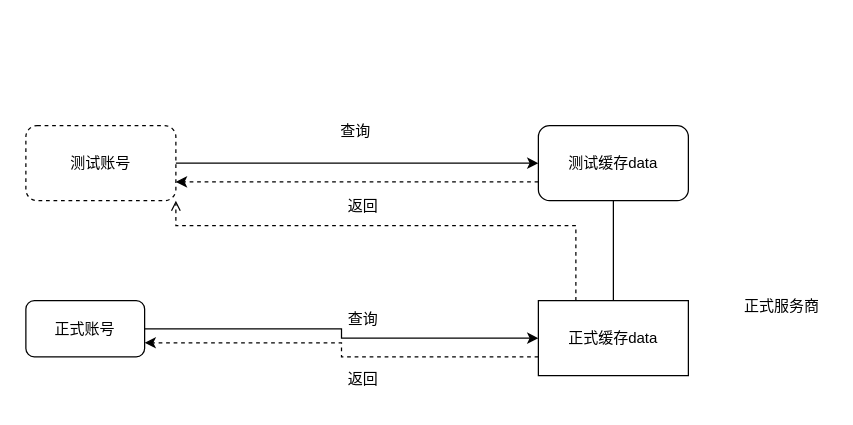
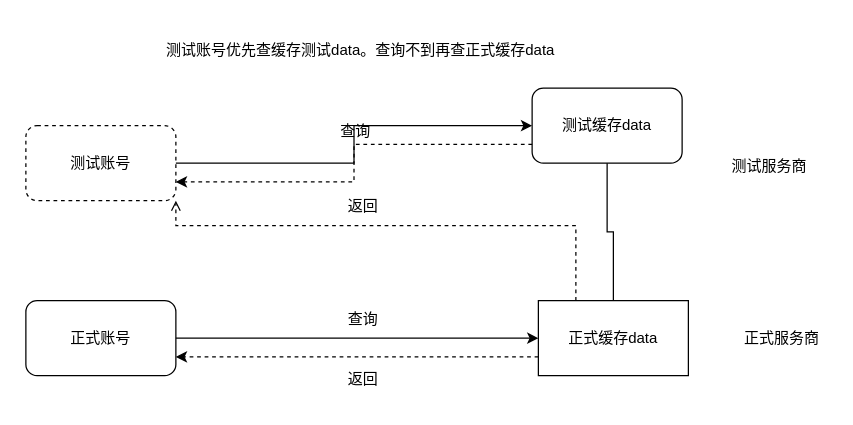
  <mxCell id="0" />
  <mxCell id="1" parent="0" />
  <mxCell id="2" style="edgeStyle=orthogonalEdgeStyle;rounded=0;orthogonalLoop=1;jettySize=auto;html=1;exitX=1;exitY=0.5;exitDx=0;exitDy=0;" edge="1" parent="1" source="3" target="8"><mxGeometry relative="1" as="geometry" /></mxCell>
  <mxCell id="3" value="测试账号" style="rounded=1;whiteSpace=wrap;html=1;fillColor=none;dashed=1;" vertex="1" parent="1"><mxGeometry x="20" y="100" width="120" height="60" as="geometry" /></mxCell>
  <mxCell id="4" style="edgeStyle=orthogonalEdgeStyle;rounded=0;orthogonalLoop=1;jettySize=auto;html=1;exitX=1;exitY=0.5;exitDx=0;exitDy=0;entryX=0;entryY=0.5;entryDx=0;entryDy=0;" edge="1" parent="1" source="5" target="11"><mxGeometry relative="1" as="geometry" /></mxCell>
- <mxCell id="5" value="正式账号" style="rounded=1;whiteSpace=wrap;html=1;fillColor=none;" vertex="1" parent="1"><mxGeometry x="20" y="240" width="95" height="45" as="geometry" /></mxCell>
+ <mxCell id="5" value="正式账号" style="rounded=1;whiteSpace=wrap;html=1;fillColor=none;" vertex="1" parent="1"><mxGeometry x="20" y="240" width="120" height="60" as="geometry" /></mxCell>
  <mxCell id="6" style="edgeStyle=orthogonalEdgeStyle;rounded=0;orthogonalLoop=1;jettySize=auto;html=1;exitX=0;exitY=0.75;exitDx=0;exitDy=0;entryX=1;entryY=0.75;entryDx=0;entryDy=0;dashed=1;" edge="1" parent="1" source="8" target="3"><mxGeometry relative="1" as="geometry" /></mxCell>
  <mxCell id="7" style="edgeStyle=orthogonalEdgeStyle;rounded=0;orthogonalLoop=1;jettySize=auto;html=1;exitX=0.5;exitY=1;exitDx=0;exitDy=0;entryX=0.5;entryY=0;entryDx=0;entryDy=0;endArrow=none;" edge="1" parent="1" source="8" target="11"><mxGeometry relative="1" as="geometry" /></mxCell>
- <mxCell id="8" value="测试缓存data" style="rounded=1;whiteSpace=wrap;html=1;fillColor=none;" vertex="1" parent="1"><mxGeometry x="430" y="100" width="120" height="60" as="geometry" /></mxCell>
+ <mxCell id="8" value="测试缓存data" style="rounded=1;whiteSpace=wrap;html=1;fillColor=none;" vertex="1" parent="1"><mxGeometry x="425" y="70" width="120" height="60" as="geometry" /></mxCell>
  <mxCell id="9" style="edgeStyle=orthogonalEdgeStyle;rounded=0;orthogonalLoop=1;jettySize=auto;html=1;exitX=0;exitY=0.75;exitDx=0;exitDy=0;entryX=1;entryY=0.75;entryDx=0;entryDy=0;dashed=1;" edge="1" parent="1" source="11" target="5"><mxGeometry relative="1" as="geometry" /></mxCell>
  <mxCell id="10" style="edgeStyle=orthogonalEdgeStyle;rounded=0;orthogonalLoop=1;jettySize=auto;html=1;exitX=0.25;exitY=0;exitDx=0;exitDy=0;entryX=1;entryY=1;entryDx=0;entryDy=0;dashed=1;endArrow=open;" edge="1" parent="1" source="11" target="3"><mxGeometry relative="1" as="geometry"><Array as="points"><mxPoint x="460" y="180" /><mxPoint x="140" y="180" /></Array></mxGeometry></mxCell>
  <mxCell id="11" value="正式缓存data" style="whiteSpace=wrap;html=1;fillColor=none;rounded=0;" vertex="1" parent="1"><mxGeometry x="430" y="240" width="120" height="60" as="geometry" /></mxCell>
- <mxCell id="13" value="正式服务商" style="text;html=1;align=center;verticalAlign=middle;whiteSpace=wrap;rounded=0;" vertex="1" parent="1"><mxGeometry x="590" y="227.5" width="70" height="35" as="geometry" /></mxCell>
+ <mxCell id="12" value="测试服务商" style="text;html=1;align=center;verticalAlign=middle;whiteSpace=wrap;rounded=0;" vertex="1" parent="1"><mxGeometry x="580" y="115" width="70" height="35" as="geometry" /></mxCell>
+ <mxCell id="13" value="正式服务商" style="text;html=1;align=center;verticalAlign=middle;whiteSpace=wrap;rounded=0;" vertex="1" parent="1"><mxGeometry x="590" y="252.5" width="70" height="35" as="geometry" /></mxCell>
  <mxCell id="14" value="查询" style="text;html=1;align=center;verticalAlign=middle;whiteSpace=wrap;rounded=0;" vertex="1" parent="1"><mxGeometry x="260" y="240" width="60" height="30" as="geometry" /></mxCell>
  <mxCell id="15" value="查询" style="text;html=1;align=center;verticalAlign=middle;whiteSpace=wrap;rounded=0;" vertex="1" parent="1"><mxGeometry x="253.5" y="90" width="60" height="30" as="geometry" /></mxCell>
  <mxCell id="16" value="返回" style="text;html=1;align=center;verticalAlign=middle;whiteSpace=wrap;rounded=0;" vertex="1" parent="1"><mxGeometry x="260" y="287.5" width="60" height="30" as="geometry" /></mxCell>
  <mxCell id="17" value="返回" style="text;html=1;align=center;verticalAlign=middle;whiteSpace=wrap;rounded=0;" vertex="1" parent="1"><mxGeometry x="260" y="150" width="60" height="30" as="geometry" /></mxCell>
+ <mxCell id="18" value="测试账号优先查缓存测试data。查询不到再查正式缓存data" style="text;html=1;align=center;verticalAlign=middle;whiteSpace=wrap;rounded=0;" vertex="1" parent="1"><mxGeometry x="120" y="20" width="336" height="40" as="geometry" /></mxCell>
